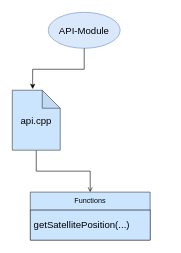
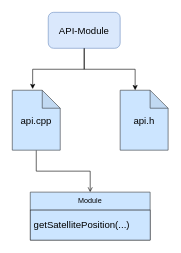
  <mxCell id="0" />
  <mxCell id="1" parent="0" />
- <mxCell id="2" value="&lt;font style=&quot;font-size: 16px;&quot;&gt;API-Module&lt;/font&gt;" style="ellipse;whiteSpace=wrap;html=1;fillColor=#dae8fc;strokeColor=#6c8ebf;" vertex="1" parent="1"><mxGeometry x="80" y="20" width="120" height="60" as="geometry" /></mxCell>
+ <mxCell id="2" value="&lt;font style=&quot;font-size: 16px;&quot;&gt;API-Module&lt;/font&gt;" style="rounded=1;whiteSpace=wrap;html=1;fillColor=#dae8fc;strokeColor=#6c8ebf;" vertex="1" parent="1"><mxGeometry x="80" y="20" width="120" height="60" as="geometry" /></mxCell>
  <mxCell id="3" style="edgeStyle=orthogonalEdgeStyle;rounded=0;orthogonalLoop=1;jettySize=auto;html=1;entryX=0.5;entryY=0;entryDx=0;entryDy=0;endArrow=open;" edge="1" parent="1" source="4" target="8"><mxGeometry relative="1" as="geometry" /></mxCell>
  <mxCell id="4" value="&lt;font style=&quot;font-size: 16px;&quot;&gt;api.cpp&lt;/font&gt;" style="shape=note;whiteSpace=wrap;html=1;backgroundOutline=1;darkOpacity=0.05;fillColor=#cce5ff;strokeColor=#36393d;" vertex="1" parent="1"><mxGeometry x="20" y="150" width="80" height="100" as="geometry" /></mxCell>
+ <mxCell id="5" value="&lt;font style=&quot;font-size: 16px;&quot;&gt;api.h&lt;/font&gt;" style="shape=note;whiteSpace=wrap;html=1;backgroundOutline=1;darkOpacity=0.05;fillColor=#cce5ff;strokeColor=#36393d;" vertex="1" parent="1"><mxGeometry x="200" y="150" width="80" height="100" as="geometry" /></mxCell>
  <mxCell id="6" style="edgeStyle=orthogonalEdgeStyle;rounded=0;orthogonalLoop=1;jettySize=auto;html=1;entryX=0.425;entryY=-0.02;entryDx=0;entryDy=0;entryPerimeter=0;" edge="1" parent="1" source="2" target="4"><mxGeometry relative="1" as="geometry" /></mxCell>
- <mxCell id="8" value="Functions" style="swimlane;fontStyle=0;childLayout=stackLayout;horizontal=1;startSize=30;horizontalStack=0;resizeParent=1;resizeParentMax=0;resizeLast=0;collapsible=1;marginBottom=0;whiteSpace=wrap;html=1;fillColor=#cce5ff;strokeColor=#36393d;" vertex="1" parent="1"><mxGeometry x="50" y="320" width="200" height="80" as="geometry" /></mxCell>
+ <mxCell id="7" style="edgeStyle=orthogonalEdgeStyle;rounded=0;orthogonalLoop=1;jettySize=auto;html=1;entryX=0;entryY=0;entryDx=25;entryDy=0;entryPerimeter=0;" edge="1" parent="1" source="2" target="5"><mxGeometry relative="1" as="geometry" /></mxCell>
+ <mxCell id="8" value="Module" style="swimlane;fontStyle=0;childLayout=stackLayout;horizontal=1;startSize=30;horizontalStack=0;resizeParent=1;resizeParentMax=0;resizeLast=0;collapsible=1;marginBottom=0;whiteSpace=wrap;html=1;fillColor=#cce5ff;strokeColor=#36393d;" vertex="1" parent="1"><mxGeometry x="50" y="320" width="200" height="80" as="geometry" /></mxCell>
  <mxCell id="9" value="&lt;font style=&quot;font-size: 16px;&quot;&gt;getSatellitePosition(...)&amp;nbsp;&lt;/font&gt;" style="text;strokeColor=#36393d;fillColor=#cce5ff;align=left;verticalAlign=middle;spacingLeft=4;spacingRight=4;overflow=hidden;points=[[0,0.5],[1,0.5]];portConstraint=eastwest;rotatable=0;whiteSpace=wrap;html=1;" vertex="1" parent="8"><mxGeometry y="30" width="200" height="50" as="geometry" /></mxCell>
